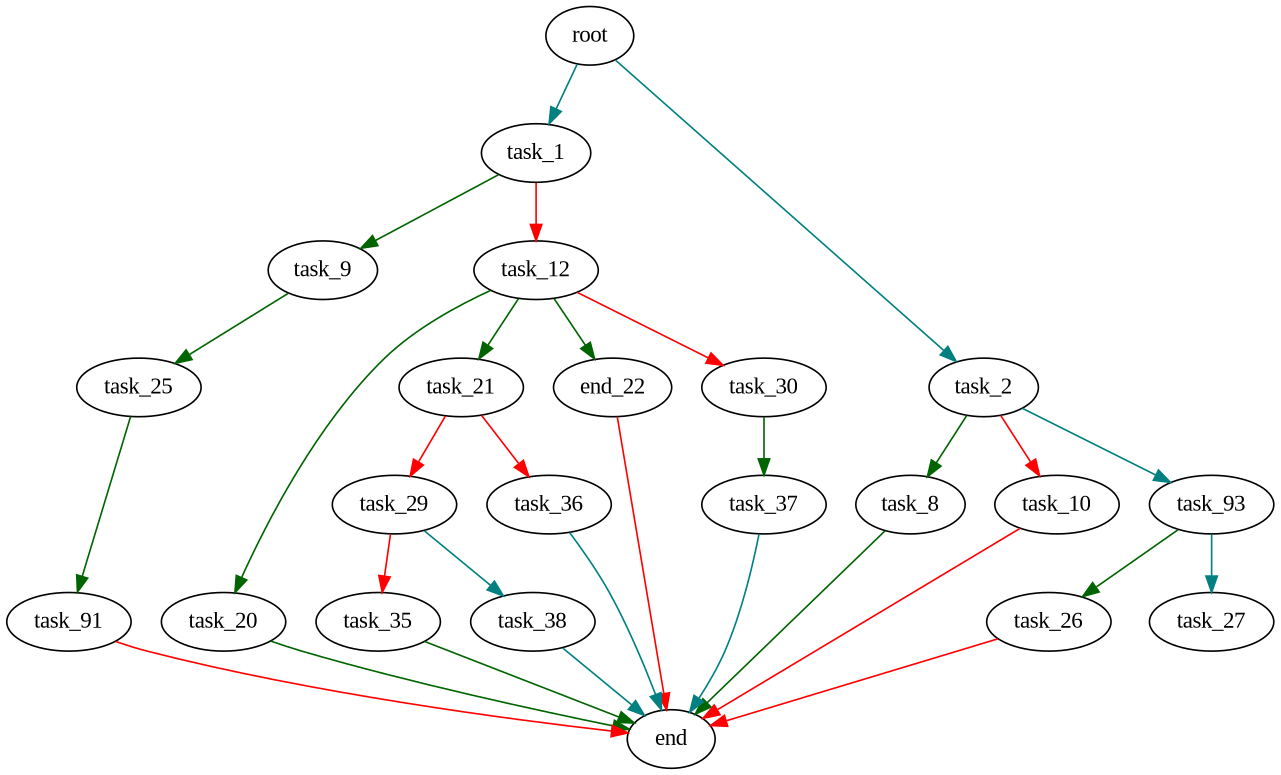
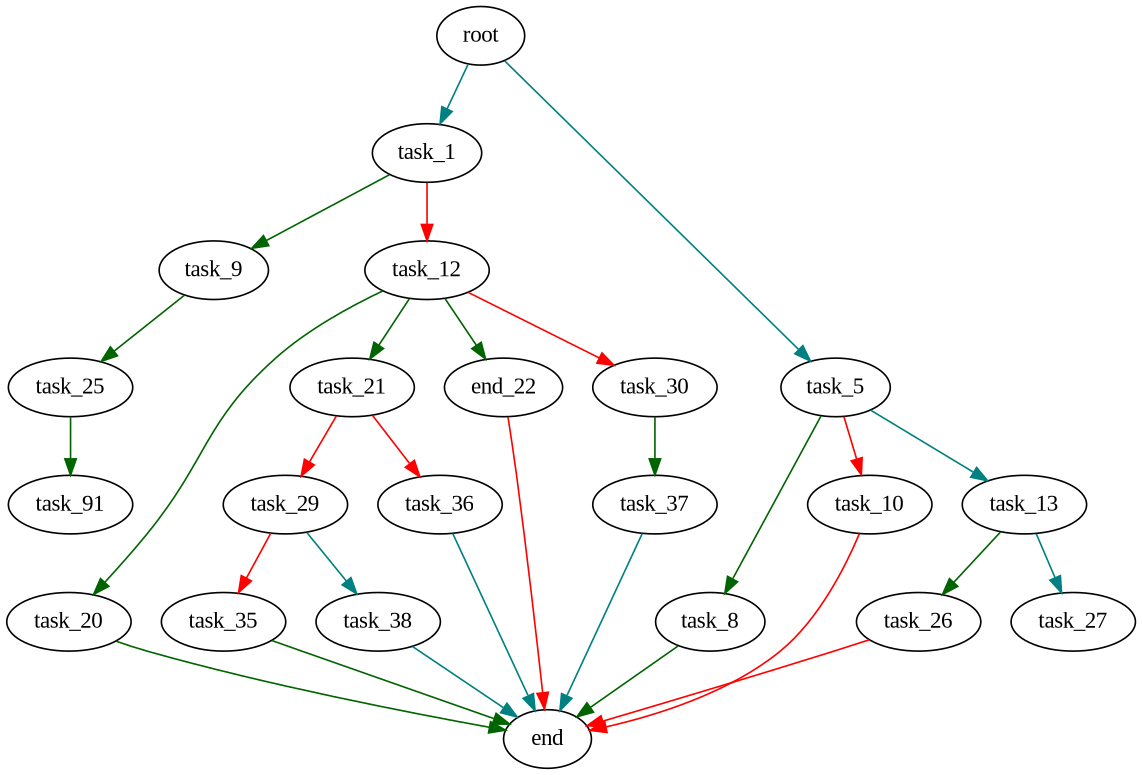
  digraph {
    fontname="Liberation Serif"
    node [fontname="Liberation Serif"]
    edge [color=darkgreen fontname="Liberation Serif"]
    root
    task_1
-   task_2
+   task_2 [label=task_5]
    task_9
    task_12
    task_8
    task_10
-   task_13 [label=task_93]
+   task_13
    task_25
    task_20
    task_21
    n12 [label=end_22]
    task_30
    end
    task_26
    task_27
    n17 [label=task_91]
    task_29
    task_36
    task_37
    task_35
    task_38
    root -> task_1 [color=teal]
    root -> task_2 [color=teal]
    task_1 -> task_9
    task_1 -> task_12 [color=red]
    task_2 -> task_8
    task_2 -> task_10 [color=red]
    task_2 -> task_13 [color=teal]
    task_9 -> task_25
    task_12 -> task_20
    task_12 -> task_21
    task_12 -> n12
    task_12 -> task_30 [color=red]
    task_8 -> end
    task_10 -> end [color=red]
    task_13 -> task_26
    task_13 -> task_27 [color=teal]
    task_25 -> n17
    task_20 -> end
    task_21 -> task_29 [color=red]
    task_21 -> task_36 [color=red]
    n12 -> end [color=red]
    task_30 -> task_37
    task_26 -> end [color=red]
-   n17 -> end [color=red]
    task_29 -> task_35 [color=red]
    task_29 -> task_38 [color=teal]
    task_36 -> end [color=teal]
    task_37 -> end [color=teal]
    task_35 -> end
    task_38 -> end [color=teal]
  }
